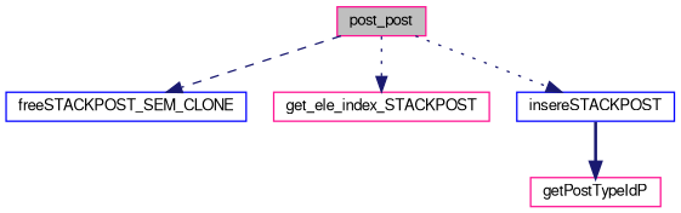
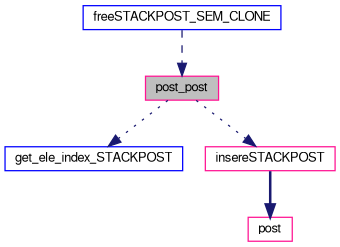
  digraph {
    rankdir=TB
    node [color=blue fillcolor=white fontname=FreeSans fontsize=10 shape=record style=filled]
    edge [color=midnightblue fontname=FreeSans fontsize=10 labelfontname=FreeSans labelfontsize=10 style=dotted]
    n1 [color=deeppink fillcolor=grey75 fontcolor=black height=0.2 label=post_post width=0.4]
    n2 [height=0.2 label=freeSTACKPOST_SEM_CLONE width=0.4]
-   n3 [color=deeppink height=0.2 label=get_ele_index_STACKPOST width=0.4]
-   n4 [height=0.2 label=insereSTACKPOST width=0.4]
-   n5 [color=deeppink height=0.2 label=getPostTypeIdP width=0.4]
-   n1 -> n2 [style=dashed]
+   n3 [height=0.2 label=get_ele_index_STACKPOST width=0.4]
+   n4 [color=deeppink height=0.2 label=insereSTACKPOST width=0.4]
+   n5 [color=deeppink height=0.2 label=post width=0.4]
+   n2 -> n1 [style=dashed]
    n1 -> n3
    n1 -> n4
    n4 -> n5 [style=bold]
  }
